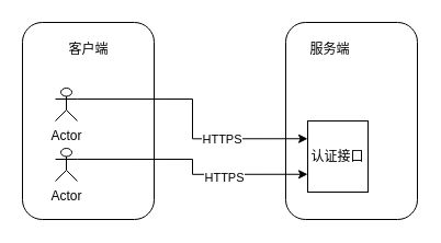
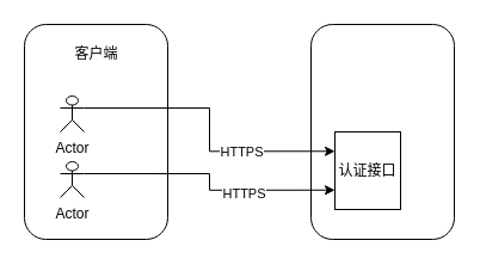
  <mxCell id="0" />
  <mxCell id="1" parent="0" />
  <mxCell id="2" value="" style="group" vertex="1" connectable="0" parent="1"><mxGeometry x="20" y="20" width="360" height="180" as="geometry" /></mxCell>
  <mxCell id="3" value="" style="rounded=1;whiteSpace=wrap;html=1;" vertex="1" parent="2"><mxGeometry width="120" height="180" as="geometry" /></mxCell>
  <mxCell id="4" value="客户端" style="text;html=1;align=center;verticalAlign=middle;resizable=0;points=[];autosize=1;strokeColor=none;fillColor=none;" vertex="1" parent="2"><mxGeometry x="30" y="10" width="60" height="30" as="geometry" /></mxCell>
  <mxCell id="5" value="" style="rounded=1;whiteSpace=wrap;html=1;" vertex="1" parent="2"><mxGeometry x="240" width="120" height="180" as="geometry" /></mxCell>
- <mxCell id="6" value="服务端" style="text;html=1;align=center;verticalAlign=middle;resizable=0;points=[];autosize=1;strokeColor=none;fillColor=none;" vertex="1" parent="2"><mxGeometry x="250" y="10" width="60" height="30" as="geometry" /></mxCell>
  <mxCell id="7" value="认证接口" style="whiteSpace=wrap;html=1;aspect=fixed;" vertex="1" parent="2"><mxGeometry x="260" y="90" width="55" height="65" as="geometry" /></mxCell>
  <mxCell id="8" style="edgeStyle=orthogonalEdgeStyle;rounded=0;orthogonalLoop=1;jettySize=auto;html=1;exitX=1;exitY=0.333;exitDx=0;exitDy=0;exitPerimeter=0;entryX=0;entryY=0.25;entryDx=0;entryDy=0;" edge="1" parent="2" source="10" target="7"><mxGeometry relative="1" as="geometry" /></mxCell>
  <mxCell id="9" value="HTTPS" style="edgeLabel;html=1;align=center;verticalAlign=middle;resizable=0;points=[];" vertex="1" connectable="0" parent="8"><mxGeometry x="0.368" relative="1" as="geometry"><mxPoint as="offset" /></mxGeometry></mxCell>
  <mxCell id="10" value="Actor" style="shape=umlActor;verticalLabelPosition=bottom;verticalAlign=top;html=1;outlineConnect=0;" vertex="1" parent="2"><mxGeometry x="30" y="60" width="20" height="30" as="geometry" /></mxCell>
  <mxCell id="11" style="edgeStyle=orthogonalEdgeStyle;rounded=0;orthogonalLoop=1;jettySize=auto;html=1;exitX=1;exitY=0.333;exitDx=0;exitDy=0;exitPerimeter=0;entryX=0;entryY=0.75;entryDx=0;entryDy=0;" edge="1" parent="2" source="13" target="7"><mxGeometry relative="1" as="geometry" /></mxCell>
  <mxCell id="12" value="HTTPS" style="edgeLabel;html=1;align=center;verticalAlign=middle;resizable=0;points=[];" vertex="1" connectable="0" parent="11"><mxGeometry x="0.311" y="-3" relative="1" as="geometry"><mxPoint as="offset" /></mxGeometry></mxCell>
  <mxCell id="13" value="Actor" style="shape=umlActor;verticalLabelPosition=bottom;verticalAlign=top;html=1;outlineConnect=0;" vertex="1" parent="2"><mxGeometry x="30" y="115" width="20" height="30" as="geometry" /></mxCell>
